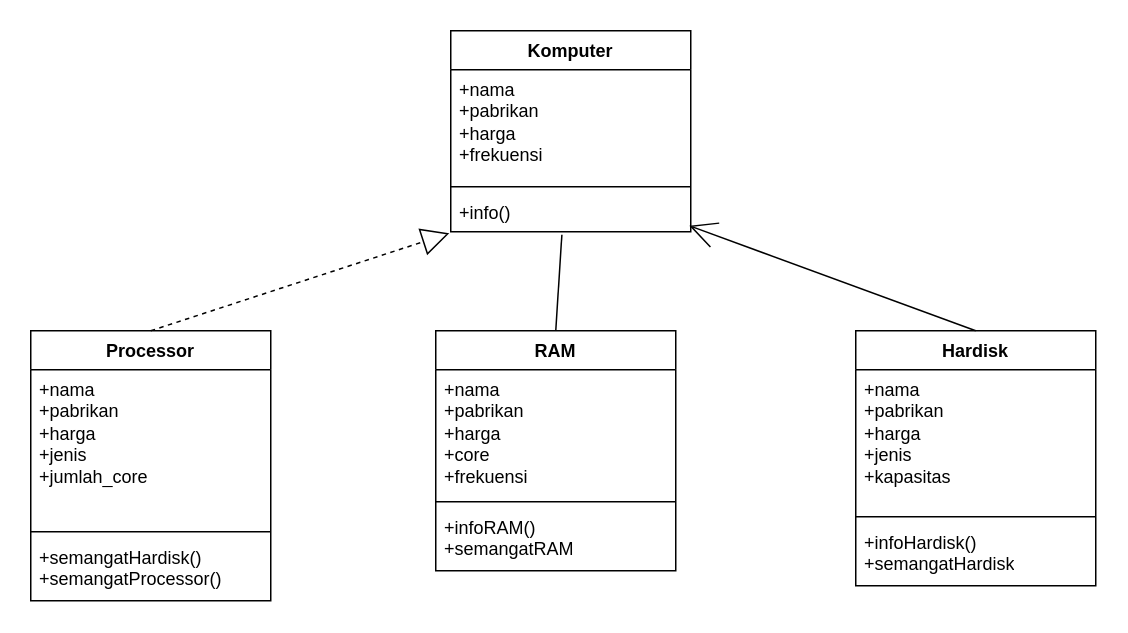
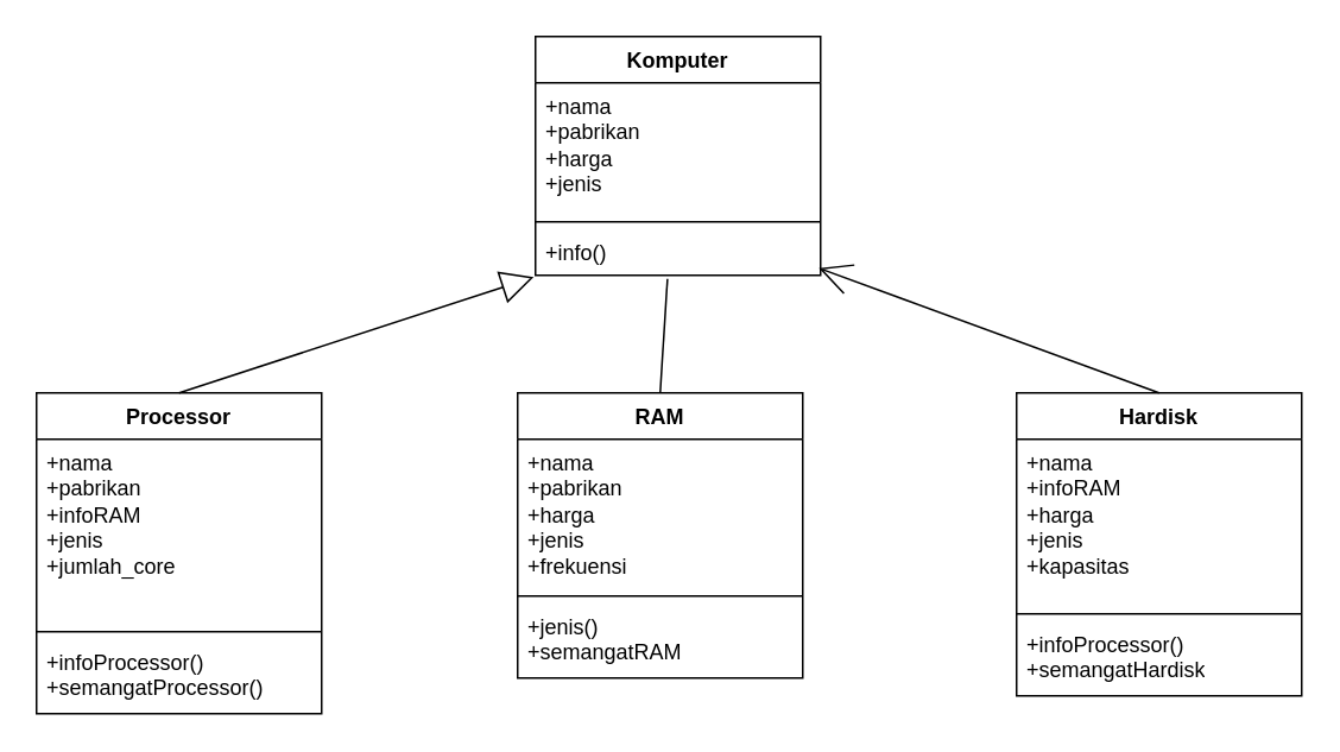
  <mxCell id="0" />
  <mxCell id="1" parent="0" />
  <mxCell id="2" value="Komputer" style="swimlane;fontStyle=1;align=center;verticalAlign=top;childLayout=stackLayout;horizontal=1;startSize=26;horizontalStack=0;resizeParent=1;resizeParentMax=0;resizeLast=0;collapsible=1;marginBottom=0;whiteSpace=wrap;html=1;" vertex="1" parent="1"><mxGeometry x="300" y="20" width="160" height="134" as="geometry" /></mxCell>
- <mxCell id="3" value="+nama&lt;br&gt;+pabrikan&lt;br&gt;+harga&lt;br&gt;+frekuensi" style="text;strokeColor=none;fillColor=none;align=left;verticalAlign=top;spacingLeft=4;spacingRight=4;overflow=hidden;rotatable=0;points=[[0,0.5],[1,0.5]];portConstraint=eastwest;whiteSpace=wrap;html=1;" vertex="1" parent="2"><mxGeometry y="26" width="160" height="74" as="geometry" /></mxCell>
+ <mxCell id="3" value="+nama&lt;br&gt;+pabrikan&lt;br&gt;+harga&lt;br&gt;+jenis" style="text;strokeColor=none;fillColor=none;align=left;verticalAlign=top;spacingLeft=4;spacingRight=4;overflow=hidden;rotatable=0;points=[[0,0.5],[1,0.5]];portConstraint=eastwest;whiteSpace=wrap;html=1;" vertex="1" parent="2"><mxGeometry y="26" width="160" height="74" as="geometry" /></mxCell>
  <mxCell id="4" value="" style="line;strokeWidth=1;fillColor=none;align=left;verticalAlign=middle;spacingTop=-1;spacingLeft=3;spacingRight=3;rotatable=0;labelPosition=right;points=[];portConstraint=eastwest;strokeColor=inherit;" vertex="1" parent="2"><mxGeometry y="100" width="160" height="8" as="geometry" /></mxCell>
  <mxCell id="5" value="+info()" style="text;strokeColor=none;fillColor=none;align=left;verticalAlign=top;spacingLeft=4;spacingRight=4;overflow=hidden;rotatable=0;points=[[0,0.5],[1,0.5]];portConstraint=eastwest;whiteSpace=wrap;html=1;" vertex="1" parent="2"><mxGeometry y="108" width="160" height="26" as="geometry" /></mxCell>
  <mxCell id="6" value="RAM" style="swimlane;fontStyle=1;align=center;verticalAlign=top;childLayout=stackLayout;horizontal=1;startSize=26;horizontalStack=0;resizeParent=1;resizeParentMax=0;resizeLast=0;collapsible=1;marginBottom=0;whiteSpace=wrap;html=1;" vertex="1" parent="1"><mxGeometry x="290" y="220" width="160" height="160" as="geometry" /></mxCell>
- <mxCell id="7" value="+nama&lt;br style=&quot;border-color: var(--border-color);&quot;&gt;+pabrikan&lt;br style=&quot;border-color: var(--border-color);&quot;&gt;+harga&lt;br style=&quot;border-color: var(--border-color);&quot;&gt;+core&lt;br&gt;+frekuensi" style="text;strokeColor=none;fillColor=none;align=left;verticalAlign=top;spacingLeft=4;spacingRight=4;overflow=hidden;rotatable=0;points=[[0,0.5],[1,0.5]];portConstraint=eastwest;whiteSpace=wrap;html=1;" vertex="1" parent="6"><mxGeometry y="26" width="160" height="84" as="geometry" /></mxCell>
+ <mxCell id="7" value="+nama&lt;br style=&quot;border-color: var(--border-color);&quot;&gt;+pabrikan&lt;br style=&quot;border-color: var(--border-color);&quot;&gt;+harga&lt;br style=&quot;border-color: var(--border-color);&quot;&gt;+jenis&lt;br&gt;+frekuensi" style="text;strokeColor=none;fillColor=none;align=left;verticalAlign=top;spacingLeft=4;spacingRight=4;overflow=hidden;rotatable=0;points=[[0,0.5],[1,0.5]];portConstraint=eastwest;whiteSpace=wrap;html=1;" vertex="1" parent="6"><mxGeometry y="26" width="160" height="84" as="geometry" /></mxCell>
  <mxCell id="8" value="" style="line;strokeWidth=1;fillColor=none;align=left;verticalAlign=middle;spacingTop=-1;spacingLeft=3;spacingRight=3;rotatable=0;labelPosition=right;points=[];portConstraint=eastwest;strokeColor=inherit;" vertex="1" parent="6"><mxGeometry y="110" width="160" height="8" as="geometry" /></mxCell>
- <mxCell id="9" value="+infoRAM()&lt;br&gt;+semangatRAM" style="text;strokeColor=none;fillColor=none;align=left;verticalAlign=top;spacingLeft=4;spacingRight=4;overflow=hidden;rotatable=0;points=[[0,0.5],[1,0.5]];portConstraint=eastwest;whiteSpace=wrap;html=1;" vertex="1" parent="6"><mxGeometry y="118" width="160" height="42" as="geometry" /></mxCell>
+ <mxCell id="9" value="+jenis()&lt;br&gt;+semangatRAM" style="text;strokeColor=none;fillColor=none;align=left;verticalAlign=top;spacingLeft=4;spacingRight=4;overflow=hidden;rotatable=0;points=[[0,0.5],[1,0.5]];portConstraint=eastwest;whiteSpace=wrap;html=1;" vertex="1" parent="6"><mxGeometry y="118" width="160" height="42" as="geometry" /></mxCell>
  <mxCell id="10" value="Processor" style="swimlane;fontStyle=1;align=center;verticalAlign=top;childLayout=stackLayout;horizontal=1;startSize=26;horizontalStack=0;resizeParent=1;resizeParentMax=0;resizeLast=0;collapsible=1;marginBottom=0;whiteSpace=wrap;html=1;" vertex="1" parent="1"><mxGeometry x="20" y="220" width="160" height="180" as="geometry" /></mxCell>
- <mxCell id="11" value="+nama&lt;br style=&quot;border-color: var(--border-color);&quot;&gt;+pabrikan&lt;br style=&quot;border-color: var(--border-color);&quot;&gt;+harga&lt;br style=&quot;border-color: var(--border-color);&quot;&gt;+jenis&lt;br&gt;+jumlah_core" style="text;strokeColor=none;fillColor=none;align=left;verticalAlign=top;spacingLeft=4;spacingRight=4;overflow=hidden;rotatable=0;points=[[0,0.5],[1,0.5]];portConstraint=eastwest;whiteSpace=wrap;html=1;" vertex="1" parent="10"><mxGeometry y="26" width="160" height="104" as="geometry" /></mxCell>
+ <mxCell id="11" value="+nama&lt;br style=&quot;border-color: var(--border-color);&quot;&gt;+pabrikan&lt;br style=&quot;border-color: var(--border-color);&quot;&gt;+infoRAM&lt;br style=&quot;border-color: var(--border-color);&quot;&gt;+jenis&lt;br&gt;+jumlah_core" style="text;strokeColor=none;fillColor=none;align=left;verticalAlign=top;spacingLeft=4;spacingRight=4;overflow=hidden;rotatable=0;points=[[0,0.5],[1,0.5]];portConstraint=eastwest;whiteSpace=wrap;html=1;" vertex="1" parent="10"><mxGeometry y="26" width="160" height="104" as="geometry" /></mxCell>
  <mxCell id="12" value="" style="line;strokeWidth=1;fillColor=none;align=left;verticalAlign=middle;spacingTop=-1;spacingLeft=3;spacingRight=3;rotatable=0;labelPosition=right;points=[];portConstraint=eastwest;strokeColor=inherit;" vertex="1" parent="10"><mxGeometry y="130" width="160" height="8" as="geometry" /></mxCell>
- <mxCell id="13" value="+semangatHardisk()&lt;br&gt;+semangatProcessor()" style="text;strokeColor=none;fillColor=none;align=left;verticalAlign=top;spacingLeft=4;spacingRight=4;overflow=hidden;rotatable=0;points=[[0,0.5],[1,0.5]];portConstraint=eastwest;whiteSpace=wrap;html=1;" vertex="1" parent="10"><mxGeometry y="138" width="160" height="42" as="geometry" /></mxCell>
+ <mxCell id="13" value="+infoProcessor()&lt;br&gt;+semangatProcessor()" style="text;strokeColor=none;fillColor=none;align=left;verticalAlign=top;spacingLeft=4;spacingRight=4;overflow=hidden;rotatable=0;points=[[0,0.5],[1,0.5]];portConstraint=eastwest;whiteSpace=wrap;html=1;" vertex="1" parent="10"><mxGeometry y="138" width="160" height="42" as="geometry" /></mxCell>
  <mxCell id="14" value="Hardisk" style="swimlane;fontStyle=1;align=center;verticalAlign=top;childLayout=stackLayout;horizontal=1;startSize=26;horizontalStack=0;resizeParent=1;resizeParentMax=0;resizeLast=0;collapsible=1;marginBottom=0;whiteSpace=wrap;html=1;" vertex="1" parent="1"><mxGeometry x="570" y="220" width="160" height="170" as="geometry" /></mxCell>
- <mxCell id="15" value="+nama&lt;br style=&quot;border-color: var(--border-color);&quot;&gt;+pabrikan&lt;br style=&quot;border-color: var(--border-color);&quot;&gt;+harga&lt;br style=&quot;border-color: var(--border-color);&quot;&gt;+jenis&lt;br&gt;+kapasitas" style="text;strokeColor=none;fillColor=none;align=left;verticalAlign=top;spacingLeft=4;spacingRight=4;overflow=hidden;rotatable=0;points=[[0,0.5],[1,0.5]];portConstraint=eastwest;whiteSpace=wrap;html=1;" vertex="1" parent="14"><mxGeometry y="26" width="160" height="94" as="geometry" /></mxCell>
+ <mxCell id="15" value="+nama&lt;br style=&quot;border-color: var(--border-color);&quot;&gt;+infoRAM&lt;br style=&quot;border-color: var(--border-color);&quot;&gt;+harga&lt;br style=&quot;border-color: var(--border-color);&quot;&gt;+jenis&lt;br&gt;+kapasitas" style="text;strokeColor=none;fillColor=none;align=left;verticalAlign=top;spacingLeft=4;spacingRight=4;overflow=hidden;rotatable=0;points=[[0,0.5],[1,0.5]];portConstraint=eastwest;whiteSpace=wrap;html=1;" vertex="1" parent="14"><mxGeometry y="26" width="160" height="94" as="geometry" /></mxCell>
  <mxCell id="16" value="" style="line;strokeWidth=1;fillColor=none;align=left;verticalAlign=middle;spacingTop=-1;spacingLeft=3;spacingRight=3;rotatable=0;labelPosition=right;points=[];portConstraint=eastwest;strokeColor=inherit;" vertex="1" parent="14"><mxGeometry y="120" width="160" height="8" as="geometry" /></mxCell>
- <mxCell id="17" value="+infoHardisk()&lt;br&gt;+semangatHardisk" style="text;strokeColor=none;fillColor=none;align=left;verticalAlign=top;spacingLeft=4;spacingRight=4;overflow=hidden;rotatable=0;points=[[0,0.5],[1,0.5]];portConstraint=eastwest;whiteSpace=wrap;html=1;" vertex="1" parent="14"><mxGeometry y="128" width="160" height="42" as="geometry" /></mxCell>
- <mxCell id="18" value="" style="endArrow=block;endSize=16;endFill=0;html=1;rounded=0;exitX=0.5;exitY=0;exitDx=0;exitDy=0;entryX=-0.006;entryY=1.038;entryDx=0;entryDy=0;entryPerimeter=0;dashed=1;" edge="1" parent="1" source="10" target="5"><mxGeometry width="160" relative="1" as="geometry"><mxPoint x="250" y="200" as="sourcePoint" /><mxPoint x="410" y="200" as="targetPoint" /></mxGeometry></mxCell>
+ <mxCell id="17" value="+infoProcessor()&lt;br&gt;+semangatHardisk" style="text;strokeColor=none;fillColor=none;align=left;verticalAlign=top;spacingLeft=4;spacingRight=4;overflow=hidden;rotatable=0;points=[[0,0.5],[1,0.5]];portConstraint=eastwest;whiteSpace=wrap;html=1;" vertex="1" parent="14"><mxGeometry y="128" width="160" height="42" as="geometry" /></mxCell>
+ <mxCell id="18" value="" style="endArrow=block;endSize=16;endFill=0;html=1;rounded=0;exitX=0.5;exitY=0;exitDx=0;exitDy=0;entryX=-0.006;entryY=1.038;entryDx=0;entryDy=0;entryPerimeter=0;" edge="1" parent="1" source="10" target="5"><mxGeometry width="160" relative="1" as="geometry"><mxPoint x="250" y="200" as="sourcePoint" /><mxPoint x="410" y="200" as="targetPoint" /></mxGeometry></mxCell>
  <mxCell id="19" value="" style="endArrow=none;endSize=16;endFill=0;html=1;rounded=0;exitX=0.5;exitY=0;exitDx=0;exitDy=0;entryX=0.463;entryY=1.077;entryDx=0;entryDy=0;entryPerimeter=0;" edge="1" parent="1" source="6" target="5"><mxGeometry width="160" relative="1" as="geometry"><mxPoint x="110" y="230" as="sourcePoint" /><mxPoint x="309" y="165" as="targetPoint" /></mxGeometry></mxCell>
  <mxCell id="20" value="" style="endArrow=open;endSize=16;endFill=0;html=1;rounded=0;exitX=0.5;exitY=0;exitDx=0;exitDy=0;entryX=0.994;entryY=0.846;entryDx=0;entryDy=0;entryPerimeter=0;" edge="1" parent="1" source="14" target="5"><mxGeometry width="160" relative="1" as="geometry"><mxPoint x="120" y="240" as="sourcePoint" /><mxPoint x="319" y="175" as="targetPoint" /></mxGeometry></mxCell>
